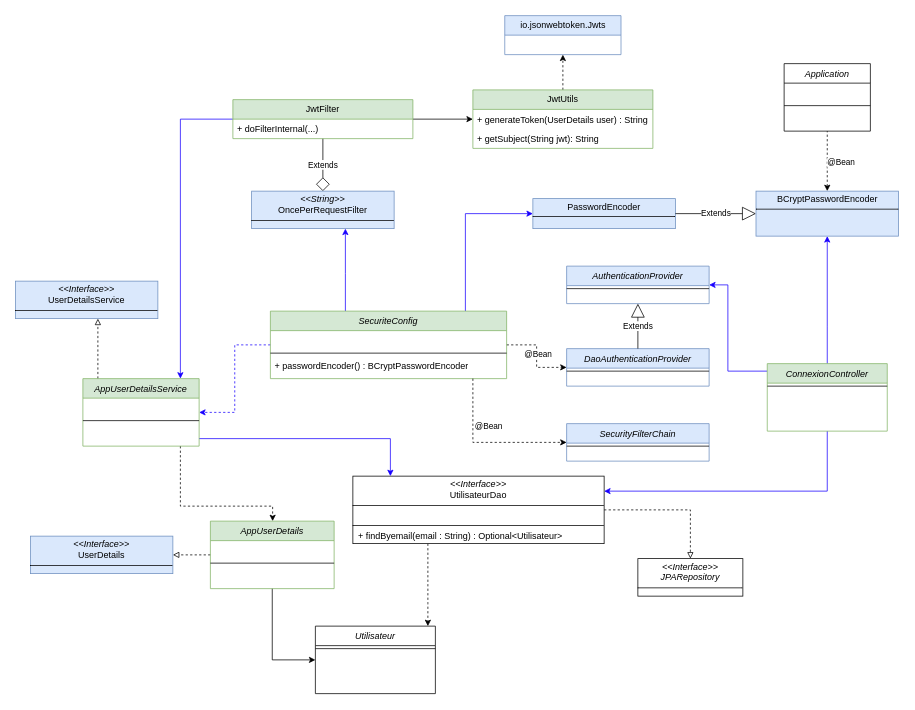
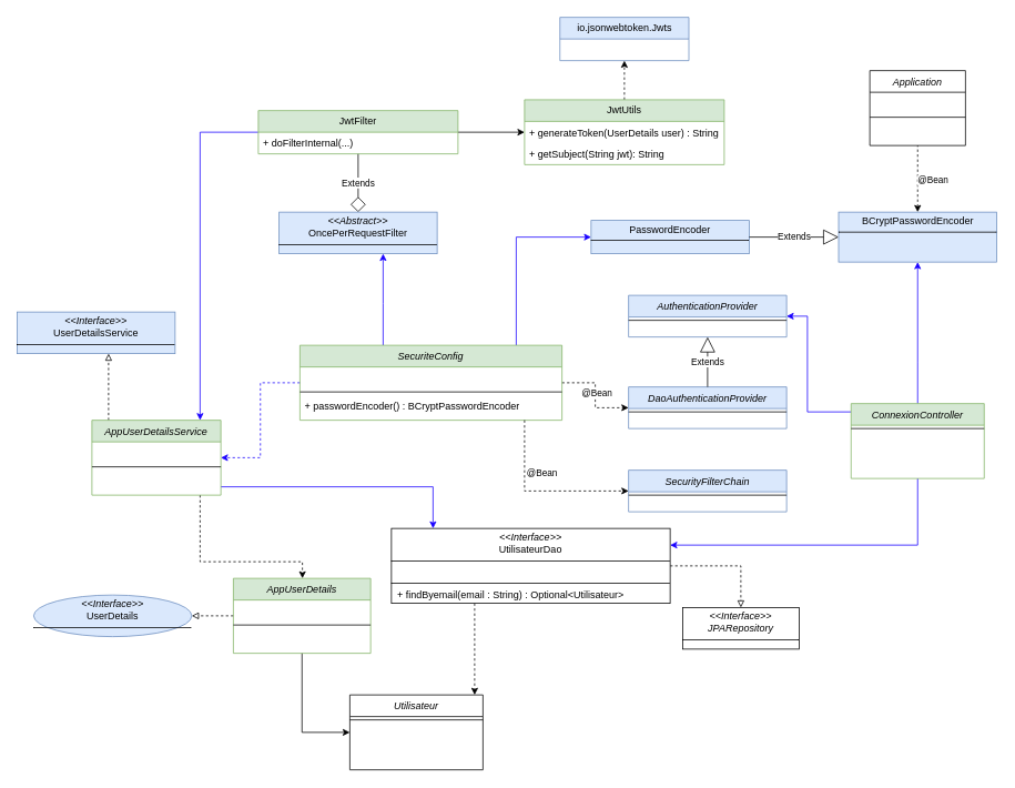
  <mxCell id="0" />
  <mxCell id="1" parent="0" />
  <mxCell id="2" style="edgeStyle=orthogonalEdgeStyle;rounded=0;orthogonalLoop=1;jettySize=auto;html=1;dashed=1;" parent="1" source="4" target="40" edge="1"><mxGeometry relative="1" as="geometry"><mxPoint x="720" y="889" as="sourcePoint" /><Array as="points"><mxPoint x="570" y="804" /><mxPoint x="570" y="804" /></Array></mxGeometry></mxCell>
  <mxCell id="3" style="edgeStyle=orthogonalEdgeStyle;rounded=0;orthogonalLoop=1;jettySize=auto;html=1;dashed=1;endArrow=block;endFill=0;" parent="1" source="4" target="64" edge="1"><mxGeometry relative="1" as="geometry" /></mxCell>
  <mxCell id="4" value="&lt;p style=&quot;margin:0px;margin-top:4px;text-align:center;&quot;&gt;&lt;i&gt;&amp;lt;&amp;lt;Interface&amp;gt;&amp;gt;&lt;/i&gt;&lt;br&gt;UtilisateurDao&lt;/p&gt;&lt;hr size=&quot;1&quot; style=&quot;border-style:solid;&quot;&gt;&lt;p style=&quot;margin:0px;margin-left:4px;&quot;&gt;&lt;br&gt;&lt;/p&gt;&lt;hr size=&quot;1&quot; style=&quot;border-style:solid;&quot;&gt;&lt;p style=&quot;margin:0px;margin-left:4px;&quot;&gt;&amp;nbsp;+ findByemail(email : String) : Optional&amp;lt;Utilisateur&amp;gt;&lt;/p&gt;" style="verticalAlign=top;align=left;overflow=fill;html=1;whiteSpace=wrap;" parent="1" vertex="1"><mxGeometry x="470" y="634" width="335" height="90" as="geometry" /></mxCell>
  <mxCell id="5" value="Application" style="swimlane;fontStyle=2;align=center;verticalAlign=top;childLayout=stackLayout;horizontal=1;startSize=26;horizontalStack=0;resizeParent=1;resizeLast=0;collapsible=1;marginBottom=0;rounded=0;shadow=0;strokeWidth=1;" parent="1" vertex="1"><mxGeometry x="1045" y="84" width="115" height="90" as="geometry"><mxRectangle x="230" y="140" width="160" height="26" as="alternateBounds" /></mxGeometry></mxCell>
  <mxCell id="6" value=" " style="text;align=left;verticalAlign=top;spacingLeft=4;spacingRight=4;overflow=hidden;rotatable=0;points=[[0,0.5],[1,0.5]];portConstraint=eastwest;rounded=0;shadow=0;html=0;" parent="5" vertex="1"><mxGeometry y="26" width="115" height="26" as="geometry" /></mxCell>
  <mxCell id="7" value="" style="line;html=1;strokeWidth=1;align=left;verticalAlign=middle;spacingTop=-1;spacingLeft=3;spacingRight=3;rotatable=0;labelPosition=right;points=[];portConstraint=eastwest;" parent="5" vertex="1"><mxGeometry y="52" width="115" height="8" as="geometry" /></mxCell>
  <mxCell id="8" style="edgeStyle=orthogonalEdgeStyle;rounded=0;orthogonalLoop=1;jettySize=auto;html=1;dashed=1;endArrow=none;endFill=0;startArrow=classic;startFill=1;" parent="1" source="10" target="5" edge="1"><mxGeometry relative="1" as="geometry" /></mxCell>
  <mxCell id="9" value="@Bean" style="edgeLabel;html=1;align=center;verticalAlign=middle;resizable=0;points=[];" parent="8" vertex="1" connectable="0"><mxGeometry x="-0.033" y="5" relative="1" as="geometry"><mxPoint x="23" as="offset" /></mxGeometry></mxCell>
  <mxCell id="10" value="&lt;p style=&quot;margin:0px;margin-top:4px;text-align:center;&quot;&gt;BCryptPasswordEncoder&lt;/p&gt;&lt;hr size=&quot;1&quot; style=&quot;border-style:solid;&quot;&gt;&lt;p style=&quot;margin:0px;margin-left:4px;&quot;&gt;&lt;br&gt;&lt;/p&gt;" style="verticalAlign=top;align=left;overflow=fill;html=1;whiteSpace=wrap;fillColor=#dae8fc;strokeColor=#6c8ebf;" parent="1" vertex="1"><mxGeometry x="1007.5" y="254" width="190" height="60" as="geometry" /></mxCell>
  <mxCell id="11" style="edgeStyle=orthogonalEdgeStyle;rounded=0;orthogonalLoop=1;jettySize=auto;html=1;strokeColor=#1900FF;" parent="1" source="14" target="4" edge="1"><mxGeometry relative="1" as="geometry"><Array as="points"><mxPoint x="1103" y="654" /></Array></mxGeometry></mxCell>
  <mxCell id="12" style="edgeStyle=orthogonalEdgeStyle;rounded=0;orthogonalLoop=1;jettySize=auto;html=1;strokeColor=#1900FF;" parent="1" source="14" target="10" edge="1"><mxGeometry relative="1" as="geometry"><Array as="points"><mxPoint x="1103" y="434" /><mxPoint x="1103" y="434" /></Array></mxGeometry></mxCell>
  <mxCell id="13" style="edgeStyle=orthogonalEdgeStyle;rounded=0;orthogonalLoop=1;jettySize=auto;html=1;strokeColor=#1900FF;" parent="1" source="14" target="59" edge="1"><mxGeometry relative="1" as="geometry"><Array as="points"><mxPoint x="970" y="494" /><mxPoint x="970" y="379" /></Array></mxGeometry></mxCell>
  <mxCell id="14" value="ConnexionController" style="swimlane;fontStyle=2;align=center;verticalAlign=top;childLayout=stackLayout;horizontal=1;startSize=26;horizontalStack=0;resizeParent=1;resizeLast=0;collapsible=1;marginBottom=0;rounded=0;shadow=0;strokeWidth=1;fillColor=#d5e8d4;strokeColor=#82b366;" parent="1" vertex="1"><mxGeometry x="1022.5" y="484" width="160" height="90" as="geometry"><mxRectangle x="230" y="140" width="160" height="26" as="alternateBounds" /></mxGeometry></mxCell>
  <mxCell id="15" value="" style="line;html=1;strokeWidth=1;align=left;verticalAlign=middle;spacingTop=-1;spacingLeft=3;spacingRight=3;rotatable=0;labelPosition=right;points=[];portConstraint=eastwest;" parent="14" vertex="1"><mxGeometry y="26" width="160" height="8" as="geometry" /></mxCell>
  <mxCell id="16" style="edgeStyle=orthogonalEdgeStyle;rounded=0;orthogonalLoop=1;jettySize=auto;html=1;fillColor=#dae8fc;strokeColor=#1900FF;" parent="1" source="21" target="62" edge="1"><mxGeometry relative="1" as="geometry"><mxPoint x="750" y="324" as="targetPoint" /><Array as="points"><mxPoint x="620" y="284" /></Array></mxGeometry></mxCell>
  <mxCell id="17" style="edgeStyle=orthogonalEdgeStyle;rounded=0;orthogonalLoop=1;jettySize=auto;html=1;strokeColor=#1900FF;dashed=1;" parent="1" source="21" target="28" edge="1"><mxGeometry relative="1" as="geometry" /></mxCell>
  <mxCell id="18" style="edgeStyle=orthogonalEdgeStyle;rounded=0;orthogonalLoop=1;jettySize=auto;html=1;strokeColor=#1900FF;" parent="1" source="21" target="45" edge="1"><mxGeometry relative="1" as="geometry"><mxPoint x="445" y="294" as="targetPoint" /><Array as="points"><mxPoint x="460" y="364" /><mxPoint x="460" y="364" /></Array></mxGeometry></mxCell>
  <mxCell id="19" style="edgeStyle=orthogonalEdgeStyle;rounded=0;orthogonalLoop=1;jettySize=auto;html=1;dashed=1;" parent="1" source="21" target="53" edge="1"><mxGeometry relative="1" as="geometry" /></mxCell>
  <mxCell id="20" value="@Bean" style="edgeLabel;html=1;align=center;verticalAlign=middle;resizable=0;points=[];" parent="19" vertex="1" connectable="0"><mxGeometry x="-0.546" y="4" relative="1" as="geometry"><mxPoint x="16" y="15" as="offset" /></mxGeometry></mxCell>
  <mxCell id="21" value="SecuriteConfig" style="swimlane;fontStyle=2;align=center;verticalAlign=top;childLayout=stackLayout;horizontal=1;startSize=26;horizontalStack=0;resizeParent=1;resizeLast=0;collapsible=1;marginBottom=0;rounded=0;shadow=0;strokeWidth=1;fillColor=#d5e8d4;strokeColor=#82b366;" parent="1" vertex="1"><mxGeometry x="360" y="414" width="315" height="90" as="geometry"><mxRectangle x="230" y="140" width="160" height="26" as="alternateBounds" /></mxGeometry></mxCell>
  <mxCell id="22" value=" " style="text;align=left;verticalAlign=top;spacingLeft=4;spacingRight=4;overflow=hidden;rotatable=0;points=[[0,0.5],[1,0.5]];portConstraint=eastwest;rounded=0;shadow=0;html=0;" parent="21" vertex="1"><mxGeometry y="26" width="315" height="26" as="geometry" /></mxCell>
  <mxCell id="23" value="" style="line;html=1;strokeWidth=1;align=left;verticalAlign=middle;spacingTop=-1;spacingLeft=3;spacingRight=3;rotatable=0;labelPosition=right;points=[];portConstraint=eastwest;" parent="21" vertex="1"><mxGeometry y="52" width="315" height="8" as="geometry" /></mxCell>
  <mxCell id="24" value="+&amp;nbsp;&lt;span class=&quot;hljs-selector-tag&quot;&gt;passwordEncoder&lt;/span&gt;() : &lt;span class=&quot;hljs-selector-tag&quot;&gt;BCryptPasswordEncoder&lt;/span&gt;" style="text;strokeColor=none;fillColor=none;align=left;verticalAlign=top;spacingLeft=4;spacingRight=4;overflow=hidden;rotatable=0;points=[[0,0.5],[1,0.5]];portConstraint=eastwest;whiteSpace=wrap;html=1;" parent="21" vertex="1"><mxGeometry y="60" width="315" height="26" as="geometry" /></mxCell>
  <mxCell id="25" style="edgeStyle=orthogonalEdgeStyle;rounded=0;orthogonalLoop=1;jettySize=auto;html=1;dashed=1;endArrow=block;endFill=0;" parent="1" source="28" target="32" edge="1"><mxGeometry relative="1" as="geometry"><mxPoint x="150" y="244" as="targetPoint" /><Array as="points"><mxPoint x="130" y="464" /><mxPoint x="130" y="464" /></Array></mxGeometry></mxCell>
  <mxCell id="26" style="edgeStyle=orthogonalEdgeStyle;rounded=0;orthogonalLoop=1;jettySize=auto;html=1;dashed=1;" parent="1" source="28" target="35" edge="1"><mxGeometry relative="1" as="geometry"><Array as="points"><mxPoint x="240" y="674" /><mxPoint x="363" y="674" /></Array></mxGeometry></mxCell>
  <mxCell id="27" style="edgeStyle=orthogonalEdgeStyle;rounded=0;orthogonalLoop=1;jettySize=auto;html=1;strokeColor=#1900FF;" parent="1" source="28" target="4" edge="1"><mxGeometry relative="1" as="geometry"><Array as="points"><mxPoint x="520" y="584" /></Array></mxGeometry></mxCell>
  <mxCell id="28" value="AppUserDetailsService" style="swimlane;fontStyle=2;align=center;verticalAlign=top;childLayout=stackLayout;horizontal=1;startSize=26;horizontalStack=0;resizeParent=1;resizeLast=0;collapsible=1;marginBottom=0;rounded=0;shadow=0;strokeWidth=1;fillColor=#d5e8d4;strokeColor=#82b366;" parent="1" vertex="1"><mxGeometry x="110" y="504" width="155" height="90" as="geometry"><mxRectangle x="230" y="140" width="160" height="26" as="alternateBounds" /></mxGeometry></mxCell>
  <mxCell id="29" value=" " style="text;align=left;verticalAlign=top;spacingLeft=4;spacingRight=4;overflow=hidden;rotatable=0;points=[[0,0.5],[1,0.5]];portConstraint=eastwest;rounded=0;shadow=0;html=0;" parent="28" vertex="1"><mxGeometry y="26" width="155" height="26" as="geometry" /></mxCell>
  <mxCell id="30" value="" style="line;html=1;strokeWidth=1;align=left;verticalAlign=middle;spacingTop=-1;spacingLeft=3;spacingRight=3;rotatable=0;labelPosition=right;points=[];portConstraint=eastwest;" parent="28" vertex="1"><mxGeometry y="52" width="155" height="8" as="geometry" /></mxCell>
  <mxCell id="31" value="&amp;nbsp;" style="text;strokeColor=none;fillColor=none;align=left;verticalAlign=top;spacingLeft=4;spacingRight=4;overflow=hidden;rotatable=0;points=[[0,0.5],[1,0.5]];portConstraint=eastwest;whiteSpace=wrap;html=1;" parent="28" vertex="1"><mxGeometry y="60" width="155" height="26" as="geometry" /></mxCell>
  <mxCell id="32" value="&lt;p style=&quot;margin:0px;margin-top:4px;text-align:center;&quot;&gt;&lt;i&gt;&amp;lt;&amp;lt;Interface&amp;gt;&amp;gt;&lt;/i&gt;&lt;br&gt;UserDetailsService&lt;/p&gt;&lt;hr size=&quot;1&quot; style=&quot;border-style:solid;&quot;&gt;&lt;p style=&quot;margin:0px;margin-left:4px;&quot;&gt;&lt;/p&gt;&lt;p style=&quot;margin:0px;margin-left:4px;&quot;&gt;&lt;br&gt;&lt;/p&gt;" style="verticalAlign=top;align=left;overflow=fill;html=1;whiteSpace=wrap;fillColor=#dae8fc;strokeColor=#6c8ebf;" parent="1" vertex="1"><mxGeometry x="20" y="374" width="190" height="50" as="geometry" /></mxCell>
  <mxCell id="33" style="edgeStyle=orthogonalEdgeStyle;rounded=0;orthogonalLoop=1;jettySize=auto;html=1;dashed=1;endArrow=block;endFill=0;" parent="1" source="35" target="39" edge="1"><mxGeometry relative="1" as="geometry"><Array as="points"><mxPoint x="250" y="739" /><mxPoint x="250" y="739" /></Array></mxGeometry></mxCell>
  <mxCell id="34" style="edgeStyle=orthogonalEdgeStyle;rounded=0;orthogonalLoop=1;jettySize=auto;html=1;" parent="1" source="35" target="40" edge="1"><mxGeometry relative="1" as="geometry"><Array as="points"><mxPoint x="363" y="879" /></Array></mxGeometry></mxCell>
  <mxCell id="35" value="AppUserDetails" style="swimlane;fontStyle=2;align=center;verticalAlign=top;childLayout=stackLayout;horizontal=1;startSize=26;horizontalStack=0;resizeParent=1;resizeLast=0;collapsible=1;marginBottom=0;rounded=0;shadow=0;strokeWidth=1;fillColor=#d5e8d4;strokeColor=#82b366;" parent="1" vertex="1"><mxGeometry x="280" y="694" width="165" height="90" as="geometry"><mxRectangle x="230" y="140" width="160" height="26" as="alternateBounds" /></mxGeometry></mxCell>
  <mxCell id="36" value=" " style="text;align=left;verticalAlign=top;spacingLeft=4;spacingRight=4;overflow=hidden;rotatable=0;points=[[0,0.5],[1,0.5]];portConstraint=eastwest;rounded=0;shadow=0;html=0;" parent="35" vertex="1"><mxGeometry y="26" width="165" height="26" as="geometry" /></mxCell>
  <mxCell id="37" value="" style="line;html=1;strokeWidth=1;align=left;verticalAlign=middle;spacingTop=-1;spacingLeft=3;spacingRight=3;rotatable=0;labelPosition=right;points=[];portConstraint=eastwest;" parent="35" vertex="1"><mxGeometry y="52" width="165" height="8" as="geometry" /></mxCell>
  <mxCell id="38" value="&amp;nbsp;" style="text;strokeColor=none;fillColor=none;align=left;verticalAlign=top;spacingLeft=4;spacingRight=4;overflow=hidden;rotatable=0;points=[[0,0.5],[1,0.5]];portConstraint=eastwest;whiteSpace=wrap;html=1;" parent="35" vertex="1"><mxGeometry y="60" width="165" height="26" as="geometry" /></mxCell>
- <mxCell id="39" value="&lt;p style=&quot;margin:0px;margin-top:4px;text-align:center;&quot;&gt;&lt;i&gt;&amp;lt;&amp;lt;Interface&amp;gt;&amp;gt;&lt;/i&gt;&lt;br&gt;UserDetails&lt;/p&gt;&lt;hr size=&quot;1&quot; style=&quot;border-style:solid;&quot;&gt;&lt;p style=&quot;margin:0px;margin-left:4px;&quot;&gt;&lt;/p&gt;&lt;p style=&quot;margin:0px;margin-left:4px;&quot;&gt;&lt;br&gt;&lt;/p&gt;" style="verticalAlign=top;align=left;overflow=fill;html=1;whiteSpace=wrap;fillColor=#dae8fc;strokeColor=#6c8ebf;" parent="1" vertex="1"><mxGeometry x="40" y="714" width="190" height="50" as="geometry" /></mxCell>
+ <mxCell id="39" value="&lt;p style=&quot;margin:0px;margin-top:4px;text-align:center;&quot;&gt;&lt;i&gt;&amp;lt;&amp;lt;Interface&amp;gt;&amp;gt;&lt;/i&gt;&lt;br&gt;UserDetails&lt;/p&gt;&lt;hr size=&quot;1&quot; style=&quot;border-style:solid;&quot;&gt;&lt;p style=&quot;margin:0px;margin-left:4px;&quot;&gt;&lt;/p&gt;&lt;p style=&quot;margin:0px;margin-left:4px;&quot;&gt;&lt;br&gt;&lt;/p&gt;" style="ellipse;verticalAlign=top;align=left;overflow=fill;html=1;whiteSpace=wrap;fillColor=#dae8fc;strokeColor=#6c8ebf;" parent="1" vertex="1"><mxGeometry x="40" y="714" width="190" height="50" as="geometry" /></mxCell>
  <mxCell id="40" value="Utilisateur" style="swimlane;fontStyle=2;align=center;verticalAlign=top;childLayout=stackLayout;horizontal=1;startSize=26;horizontalStack=0;resizeParent=1;resizeLast=0;collapsible=1;marginBottom=0;rounded=0;shadow=0;strokeWidth=1;" parent="1" vertex="1"><mxGeometry x="420" y="834" width="160" height="90" as="geometry"><mxRectangle x="230" y="140" width="160" height="26" as="alternateBounds" /></mxGeometry></mxCell>
  <mxCell id="41" value="" style="line;html=1;strokeWidth=1;align=left;verticalAlign=middle;spacingTop=-1;spacingLeft=3;spacingRight=3;rotatable=0;labelPosition=right;points=[];portConstraint=eastwest;" parent="40" vertex="1"><mxGeometry y="26" width="160" height="8" as="geometry" /></mxCell>
  <mxCell id="42" style="edgeStyle=orthogonalEdgeStyle;rounded=0;orthogonalLoop=1;jettySize=auto;html=1;strokeColor=#1900FF;" parent="1" source="51" target="28" edge="1"><mxGeometry relative="1" as="geometry"><mxPoint x="390" y="294" as="sourcePoint" /><Array as="points"><mxPoint x="240" y="158" /></Array></mxGeometry></mxCell>
  <mxCell id="43" style="edgeStyle=orthogonalEdgeStyle;rounded=0;orthogonalLoop=1;jettySize=auto;html=1;" parent="1" source="51" target="47" edge="1"><mxGeometry relative="1" as="geometry"><mxPoint x="530" y="182" as="sourcePoint" /><mxPoint x="620" y="142.034" as="targetPoint" /></mxGeometry></mxCell>
  <mxCell id="44" value="Extends" style="endArrow=diamond;endSize=16;endFill=0;html=1;rounded=0;" parent="1" source="51" target="45" edge="1"><mxGeometry width="160" relative="1" as="geometry"><mxPoint x="435" y="152" as="sourcePoint" /><mxPoint x="435" y="92" as="targetPoint" /></mxGeometry></mxCell>
- <mxCell id="45" value="&lt;p style=&quot;margin:0px;margin-top:4px;text-align:center;&quot;&gt;&lt;i&gt;&amp;lt;&amp;lt;String&amp;gt;&amp;gt;&lt;/i&gt;&lt;br&gt;OncePerRequestFilter&lt;/p&gt;&lt;hr size=&quot;1&quot; style=&quot;border-style:solid;&quot;&gt;&lt;p style=&quot;margin:0px;margin-left:4px;&quot;&gt;&lt;/p&gt;&lt;p style=&quot;margin:0px;margin-left:4px;&quot;&gt;&lt;br&gt;&lt;/p&gt;" style="verticalAlign=top;align=left;overflow=fill;html=1;whiteSpace=wrap;fillColor=#dae8fc;strokeColor=#6c8ebf;" parent="1" vertex="1"><mxGeometry x="335" y="254" width="190" height="50" as="geometry" /></mxCell>
+ <mxCell id="45" value="&lt;p style=&quot;margin:0px;margin-top:4px;text-align:center;&quot;&gt;&lt;i&gt;&amp;lt;&amp;lt;Abstract&amp;gt;&amp;gt;&lt;/i&gt;&lt;br&gt;OncePerRequestFilter&lt;/p&gt;&lt;hr size=&quot;1&quot; style=&quot;border-style:solid;&quot;&gt;&lt;p style=&quot;margin:0px;margin-left:4px;&quot;&gt;&lt;/p&gt;&lt;p style=&quot;margin:0px;margin-left:4px;&quot;&gt;&lt;br&gt;&lt;/p&gt;" style="verticalAlign=top;align=left;overflow=fill;html=1;whiteSpace=wrap;fillColor=#dae8fc;strokeColor=#6c8ebf;" parent="1" vertex="1"><mxGeometry x="335" y="254" width="190" height="50" as="geometry" /></mxCell>
  <mxCell id="46" style="edgeStyle=orthogonalEdgeStyle;rounded=0;orthogonalLoop=1;jettySize=auto;html=1;dashed=1;" parent="1" source="47" target="50" edge="1"><mxGeometry relative="1" as="geometry" /></mxCell>
  <mxCell id="47" value="JwtUtils" style="swimlane;fontStyle=0;childLayout=stackLayout;horizontal=1;startSize=26;fillColor=#d5e8d4;horizontalStack=0;resizeParent=1;resizeParentMax=0;resizeLast=0;collapsible=1;marginBottom=0;whiteSpace=wrap;html=1;strokeColor=#82b366;" parent="1" vertex="1"><mxGeometry x="630" y="119" width="240" height="78" as="geometry" /></mxCell>
  <mxCell id="48" value="+ generateToken(UserDetails user) : String" style="text;strokeColor=none;fillColor=none;align=left;verticalAlign=top;spacingLeft=4;spacingRight=4;overflow=hidden;rotatable=0;points=[[0,0.5],[1,0.5]];portConstraint=eastwest;whiteSpace=wrap;html=1;" parent="47" vertex="1"><mxGeometry y="26" width="240" height="26" as="geometry" /></mxCell>
  <mxCell id="49" value="+ getSubject(String jwt): String" style="text;strokeColor=none;fillColor=none;align=left;verticalAlign=top;spacingLeft=4;spacingRight=4;overflow=hidden;rotatable=0;points=[[0,0.5],[1,0.5]];portConstraint=eastwest;whiteSpace=wrap;html=1;" parent="47" vertex="1"><mxGeometry y="52" width="240" height="26" as="geometry" /></mxCell>
  <mxCell id="50" value="io.jsonwebtoken.Jwts" style="swimlane;fontStyle=0;childLayout=stackLayout;horizontal=1;startSize=26;fillColor=#dae8fc;horizontalStack=0;resizeParent=1;resizeParentMax=0;resizeLast=0;collapsible=1;marginBottom=0;whiteSpace=wrap;html=1;strokeColor=#6c8ebf;" parent="1" vertex="1"><mxGeometry x="672.5" y="20" width="155" height="52" as="geometry" /></mxCell>
  <mxCell id="51" value="JwtFilter" style="swimlane;fontStyle=0;childLayout=stackLayout;horizontal=1;startSize=26;fillColor=#d5e8d4;horizontalStack=0;resizeParent=1;resizeParentMax=0;resizeLast=0;collapsible=1;marginBottom=0;whiteSpace=wrap;html=1;strokeColor=#82b366;" parent="1" vertex="1"><mxGeometry x="310" y="132" width="240" height="52" as="geometry" /></mxCell>
  <mxCell id="52" value="+ doFilterInternal(...)" style="text;strokeColor=none;fillColor=none;align=left;verticalAlign=top;spacingLeft=4;spacingRight=4;overflow=hidden;rotatable=0;points=[[0,0.5],[1,0.5]];portConstraint=eastwest;whiteSpace=wrap;html=1;" parent="51" vertex="1"><mxGeometry y="26" width="240" height="26" as="geometry" /></mxCell>
  <mxCell id="53" value="DaoAuthenticationProvider" style="swimlane;fontStyle=2;align=center;verticalAlign=top;childLayout=stackLayout;horizontal=1;startSize=26;horizontalStack=0;resizeParent=1;resizeLast=0;collapsible=1;marginBottom=0;rounded=0;shadow=0;strokeWidth=1;fillColor=#dae8fc;strokeColor=#6c8ebf;" parent="1" vertex="1"><mxGeometry x="755" y="464" width="190" height="50" as="geometry"><mxRectangle x="230" y="140" width="160" height="26" as="alternateBounds" /></mxGeometry></mxCell>
  <mxCell id="54" value="" style="line;html=1;strokeWidth=1;align=left;verticalAlign=middle;spacingTop=-1;spacingLeft=3;spacingRight=3;rotatable=0;labelPosition=right;points=[];portConstraint=eastwest;" parent="53" vertex="1"><mxGeometry y="26" width="190" height="8" as="geometry" /></mxCell>
  <mxCell id="55" value="SecurityFilterChain" style="swimlane;fontStyle=2;align=center;verticalAlign=top;childLayout=stackLayout;horizontal=1;startSize=26;horizontalStack=0;resizeParent=1;resizeLast=0;collapsible=1;marginBottom=0;rounded=0;shadow=0;strokeWidth=1;fillColor=#dae8fc;strokeColor=#6c8ebf;" parent="1" vertex="1"><mxGeometry x="755" y="564" width="190" height="50" as="geometry"><mxRectangle x="230" y="140" width="160" height="26" as="alternateBounds" /></mxGeometry></mxCell>
  <mxCell id="56" value="" style="line;html=1;strokeWidth=1;align=left;verticalAlign=middle;spacingTop=-1;spacingLeft=3;spacingRight=3;rotatable=0;labelPosition=right;points=[];portConstraint=eastwest;" parent="55" vertex="1"><mxGeometry y="26" width="190" height="8" as="geometry" /></mxCell>
  <mxCell id="57" style="edgeStyle=orthogonalEdgeStyle;rounded=0;orthogonalLoop=1;jettySize=auto;html=1;dashed=1;" parent="1" source="21" target="55" edge="1"><mxGeometry relative="1" as="geometry"><mxPoint x="685" y="469" as="sourcePoint" /><mxPoint x="765" y="469" as="targetPoint" /><Array as="points"><mxPoint x="630" y="589" /></Array></mxGeometry></mxCell>
  <mxCell id="58" value="@Bean" style="edgeLabel;html=1;align=center;verticalAlign=middle;resizable=0;points=[];" parent="57" vertex="1" connectable="0"><mxGeometry x="-0.546" y="4" relative="1" as="geometry"><mxPoint x="16" y="15" as="offset" /></mxGeometry></mxCell>
  <mxCell id="59" value="AuthenticationProvider" style="swimlane;fontStyle=2;align=center;verticalAlign=top;childLayout=stackLayout;horizontal=1;startSize=26;horizontalStack=0;resizeParent=1;resizeLast=0;collapsible=1;marginBottom=0;rounded=0;shadow=0;strokeWidth=1;fillColor=#dae8fc;strokeColor=#6c8ebf;" parent="1" vertex="1"><mxGeometry x="755" y="354" width="190" height="50" as="geometry"><mxRectangle x="230" y="140" width="160" height="26" as="alternateBounds" /></mxGeometry></mxCell>
  <mxCell id="60" value="" style="line;html=1;strokeWidth=1;align=left;verticalAlign=middle;spacingTop=-1;spacingLeft=3;spacingRight=3;rotatable=0;labelPosition=right;points=[];portConstraint=eastwest;" parent="59" vertex="1"><mxGeometry y="26" width="190" height="8" as="geometry" /></mxCell>
  <mxCell id="61" value="Extends" style="endArrow=block;endSize=16;endFill=0;html=1;rounded=0;" parent="1" source="53" target="59" edge="1"><mxGeometry width="160" relative="1" as="geometry"><mxPoint x="810" y="514" as="sourcePoint" /><mxPoint x="970" y="514" as="targetPoint" /></mxGeometry></mxCell>
  <mxCell id="62" value="&lt;p style=&quot;margin:0px;margin-top:4px;text-align:center;&quot;&gt;PasswordEncoder&lt;/p&gt;&lt;hr size=&quot;1&quot; style=&quot;border-style:solid;&quot;&gt;&lt;p style=&quot;margin:0px;margin-left:4px;&quot;&gt;&lt;br&gt;&lt;/p&gt;" style="verticalAlign=top;align=left;overflow=fill;html=1;whiteSpace=wrap;fillColor=#dae8fc;strokeColor=#6c8ebf;" parent="1" vertex="1"><mxGeometry x="710" y="264" width="190" height="40" as="geometry" /></mxCell>
  <mxCell id="63" value="Extends" style="endArrow=block;endSize=16;endFill=0;html=1;rounded=0;" parent="1" source="62" target="10" edge="1"><mxGeometry width="160" relative="1" as="geometry"><mxPoint x="560" y="344" as="sourcePoint" /><mxPoint x="720" y="344" as="targetPoint" /></mxGeometry></mxCell>
- <mxCell id="64" value="&lt;p style=&quot;margin:0px;margin-top:4px;text-align:center;&quot;&gt;&lt;i&gt;&amp;lt;&amp;lt;Interface&amp;gt;&amp;gt;&lt;/i&gt;&lt;br&gt;&lt;span style=&quot;font-style: italic; text-wrap-mode: nowrap;&quot;&gt;JPARepository&lt;/span&gt;&lt;/p&gt;&lt;hr size=&quot;1&quot; style=&quot;border-style:solid;&quot;&gt;&lt;p style=&quot;margin:0px;margin-left:4px;&quot;&gt;&lt;br&gt;&lt;/p&gt;" style="verticalAlign=top;align=left;overflow=fill;html=1;whiteSpace=wrap;" parent="1" vertex="1"><mxGeometry x="850" y="744" width="140" height="50" as="geometry" /></mxCell>
+ <mxCell id="64" value="&lt;p style=&quot;margin:0px;margin-top:4px;text-align:center;&quot;&gt;&lt;i&gt;&amp;lt;&amp;lt;Interface&amp;gt;&amp;gt;&lt;/i&gt;&lt;br&gt;&lt;span style=&quot;font-style: italic; text-wrap-mode: nowrap;&quot;&gt;JPARepository&lt;/span&gt;&lt;/p&gt;&lt;hr size=&quot;1&quot; style=&quot;border-style:solid;&quot;&gt;&lt;p style=&quot;margin:0px;margin-left:4px;&quot;&gt;&lt;br&gt;&lt;/p&gt;" style="verticalAlign=top;align=left;overflow=fill;html=1;whiteSpace=wrap;" parent="1" vertex="1"><mxGeometry x="820" y="729" width="140" height="50" as="geometry" /></mxCell>
